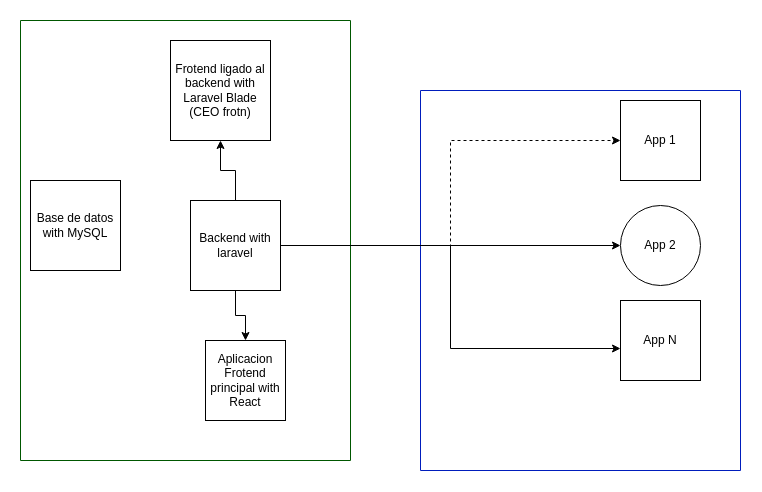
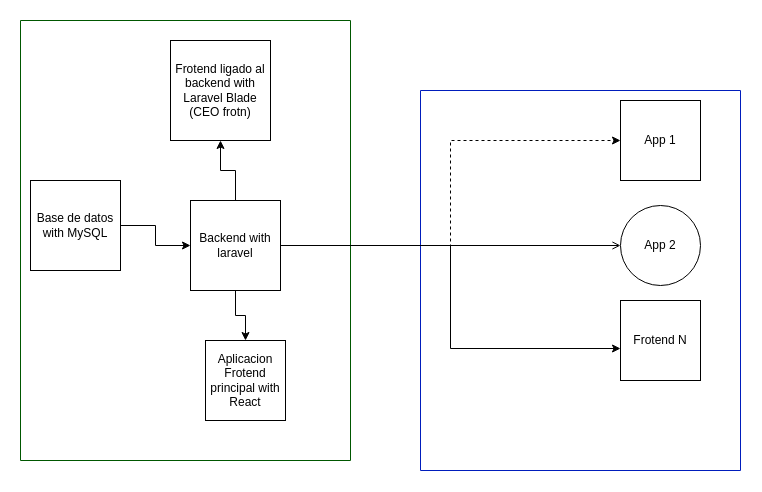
  <mxCell id="0" />
  <mxCell id="1" parent="0" />
  <mxCell id="2" value="" style="swimlane;startSize=0;fillColor=#1f2737;strokeColor=#001DBC;fontColor=#ffffff;" vertex="1" parent="1"><mxGeometry x="420" y="90" width="320" height="380" as="geometry"><mxRectangle x="480" y="170" width="50" height="40" as="alternateBounds" /></mxGeometry></mxCell>
  <mxCell id="3" value="App 1" style="whiteSpace=wrap;html=1;aspect=fixed;" vertex="1" parent="2"><mxGeometry x="200" y="10" width="80" height="80" as="geometry" /></mxCell>
- <mxCell id="4" value="App N" style="whiteSpace=wrap;html=1;aspect=fixed;" vertex="1" parent="2"><mxGeometry x="200" y="210" width="80" height="80" as="geometry" /></mxCell>
+ <mxCell id="4" value="Frotend N" style="whiteSpace=wrap;html=1;aspect=fixed;" vertex="1" parent="2"><mxGeometry x="200" y="210" width="80" height="80" as="geometry" /></mxCell>
  <mxCell id="5" value="App 2" style="ellipse;whiteSpace=wrap;html=1;aspect=fixed;" vertex="1" parent="2"><mxGeometry x="200" y="115" width="80" height="80" as="geometry" /></mxCell>
  <mxCell id="6" value="" style="swimlane;startSize=0;fillColor=#008a00;fontColor=#ffffff;strokeColor=#005700;" vertex="1" parent="1"><mxGeometry x="20" y="20" width="330" height="440" as="geometry" /></mxCell>
+ <mxCell id="7" style="edgeStyle=orthogonalEdgeStyle;rounded=0;orthogonalLoop=1;jettySize=auto;html=1;entryX=0;entryY=0.5;entryDx=0;entryDy=0;" edge="1" parent="6" source="8" target="10"><mxGeometry relative="1" as="geometry" /></mxCell>
  <mxCell id="8" value="Base de datos with MySQL" style="whiteSpace=wrap;html=1;aspect=fixed;" vertex="1" parent="6"><mxGeometry x="10" y="160" width="90" height="90" as="geometry" /></mxCell>
  <mxCell id="9" style="edgeStyle=orthogonalEdgeStyle;rounded=0;orthogonalLoop=1;jettySize=auto;html=1;entryX=0.5;entryY=1;entryDx=0;entryDy=0;" edge="1" parent="6" source="10" target="11"><mxGeometry relative="1" as="geometry" /></mxCell>
  <mxCell id="10" value="Backend with laravel" style="whiteSpace=wrap;html=1;aspect=fixed;" vertex="1" parent="6"><mxGeometry x="170" y="180" width="90" height="90" as="geometry" /></mxCell>
  <mxCell id="11" value="Frotend ligado al backend with Laravel Blade (CEO frotn)" style="whiteSpace=wrap;html=1;aspect=fixed;" vertex="1" parent="6"><mxGeometry x="150" y="20" width="100" height="100" as="geometry" /></mxCell>
  <mxCell id="12" value="Aplicacion Frotend principal with React" style="whiteSpace=wrap;html=1;aspect=fixed;" vertex="1" parent="6"><mxGeometry x="185" y="320" width="80" height="80" as="geometry" /></mxCell>
  <mxCell id="13" style="edgeStyle=orthogonalEdgeStyle;rounded=0;orthogonalLoop=1;jettySize=auto;html=1;entryX=0.5;entryY=0;entryDx=0;entryDy=0;" edge="1" parent="6" source="10" target="12"><mxGeometry relative="1" as="geometry" /></mxCell>
  <mxCell id="14" style="edgeStyle=orthogonalEdgeStyle;rounded=0;orthogonalLoop=1;jettySize=auto;html=1;entryX=0;entryY=0.5;entryDx=0;entryDy=0;dashed=1;" edge="1" parent="1" source="10" target="3"><mxGeometry relative="1" as="geometry" /></mxCell>
- <mxCell id="15" style="edgeStyle=orthogonalEdgeStyle;rounded=0;orthogonalLoop=1;jettySize=auto;html=1;entryX=0;entryY=0.5;entryDx=0;entryDy=0;" edge="1" parent="1" source="10" target="5"><mxGeometry relative="1" as="geometry" /></mxCell>
+ <mxCell id="15" style="edgeStyle=orthogonalEdgeStyle;rounded=0;orthogonalLoop=1;jettySize=auto;html=1;entryX=0;entryY=0.5;entryDx=0;entryDy=0;endArrow=open;" edge="1" parent="1" source="10" target="5"><mxGeometry relative="1" as="geometry" /></mxCell>
  <mxCell id="16" style="edgeStyle=orthogonalEdgeStyle;rounded=0;orthogonalLoop=1;jettySize=auto;html=1;entryX=0;entryY=0.6;entryDx=0;entryDy=0;entryPerimeter=0;" edge="1" parent="1" source="10" target="4"><mxGeometry relative="1" as="geometry" /></mxCell>
